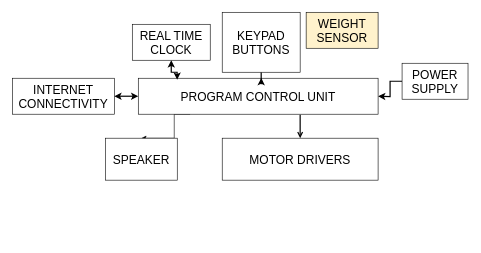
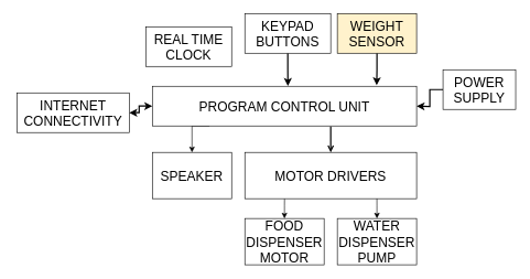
  <mxCell id="0" />
  <mxCell id="1" parent="0" />
  <mxCell id="2" value="" style="edgeStyle=orthogonalEdgeStyle;rounded=0;orthogonalLoop=1;jettySize=auto;html=1;strokeWidth=2;" edge="1" parent="1" source="3"><mxGeometry relative="1" as="geometry"><mxPoint x="630" y="160" as="targetPoint" /></mxGeometry></mxCell>
  <mxCell id="3" value="POWER SUPPLY" style="rounded=0;whiteSpace=wrap;html=1;fontSize=20;" vertex="1" parent="1"><mxGeometry x="670" y="105" width="110" height="60" as="geometry" /></mxCell>
  <mxCell id="4" value="" style="edgeStyle=orthogonalEdgeStyle;rounded=0;orthogonalLoop=1;jettySize=auto;html=1;exitX=0.216;exitY=0.995;exitDx=0;exitDy=0;exitPerimeter=0;entryX=0.5;entryY=0;entryDx=0;entryDy=0;" edge="1" parent="1" target="12"><mxGeometry relative="1" as="geometry"><mxPoint x="316.4" y="190.01" as="sourcePoint" /><mxPoint x="410" y="240.31" as="targetPoint" /><Array as="points"><mxPoint x="290" y="190" /></Array></mxGeometry></mxCell>
  <mxCell id="5" value="" style="edgeStyle=orthogonalEdgeStyle;rounded=0;orthogonalLoop=1;jettySize=auto;html=1;exitX=0.675;exitY=1.018;exitDx=0;exitDy=0;exitPerimeter=0;strokeWidth=2;endArrow=open;" edge="1" parent="1" source="7" target="19"><mxGeometry relative="1" as="geometry" /></mxCell>
  <mxCell id="6" value="" style="edgeStyle=orthogonalEdgeStyle;rounded=0;orthogonalLoop=1;jettySize=auto;html=1;strokeWidth=2;startArrow=classic;startFill=1;" edge="1" parent="1" source="7" target="20"><mxGeometry relative="1" as="geometry" /></mxCell>
  <mxCell id="7" value="PROGRAM CONTROL UNIT" style="rounded=0;whiteSpace=wrap;html=1;fontSize=20;" vertex="1" parent="1"><mxGeometry x="230" y="130" width="400" height="60" as="geometry" /></mxCell>
- <mxCell id="8" value="" style="edgeStyle=orthogonalEdgeStyle;rounded=0;orthogonalLoop=1;jettySize=auto;html=1;entryX=0.162;entryY=0.04;entryDx=0;entryDy=0;entryPerimeter=0;startArrow=classic;startFill=1;strokeWidth=2;" edge="1" parent="1" source="9" target="7"><mxGeometry relative="1" as="geometry" /></mxCell>
  <mxCell id="9" value="REAL TIME CLOCK" style="rounded=0;whiteSpace=wrap;html=1;fontSize=20;" vertex="1" parent="1"><mxGeometry x="220" y="40" width="130" height="60" as="geometry" /></mxCell>
+ <mxCell id="10" value="" style="edgeStyle=orthogonalEdgeStyle;rounded=0;orthogonalLoop=1;jettySize=auto;html=1;entryX=0.849;entryY=-0.026;entryDx=0;entryDy=0;entryPerimeter=0;strokeWidth=2;" edge="1" parent="1" source="11" target="7"><mxGeometry relative="1" as="geometry" /></mxCell>
  <mxCell id="11" value="WEIGHT SENSOR" style="rounded=0;whiteSpace=wrap;html=1;fontSize=20;fillColor=#fff2cc;" vertex="1" parent="1"><mxGeometry x="510" y="20" width="120" height="60" as="geometry" /></mxCell>
- <mxCell id="12" value="SPEAKER" style="rounded=0;whiteSpace=wrap;html=1;fontSize=20;" vertex="1" parent="1"><mxGeometry x="175" y="230" width="120" height="70" as="geometry" /></mxCell>
+ <mxCell id="12" value="SPEAKER" style="rounded=0;whiteSpace=wrap;html=1;fontSize=20;" vertex="1" parent="1"><mxGeometry x="230" y="230" width="120" height="70" as="geometry" /></mxCell>
+ <mxCell id="13" value="" style="edgeStyle=orthogonalEdgeStyle;rounded=0;orthogonalLoop=1;jettySize=auto;html=1;entryX=0.231;entryY=1;entryDx=0;entryDy=0;entryPerimeter=0;endArrow=none;endFill=0;startArrow=classic;startFill=1;" edge="1" parent="1" source="14" target="19"><mxGeometry relative="1" as="geometry" /></mxCell>
+ <mxCell id="14" value="FOOD DISPENSER MOTOR" style="rounded=0;whiteSpace=wrap;html=1;fontSize=20;" vertex="1" parent="1"><mxGeometry x="370" y="330" width="120" height="70" as="geometry" /></mxCell>
  <mxCell id="15" value="" style="edgeStyle=orthogonalEdgeStyle;rounded=0;orthogonalLoop=1;jettySize=auto;html=1;entryX=0.513;entryY=-0.006;entryDx=0;entryDy=0;entryPerimeter=0;strokeWidth=2;" edge="1" parent="1" source="16" target="7"><mxGeometry relative="1" as="geometry" /></mxCell>
- <mxCell id="16" value="KEYPAD BUTTONS" style="rounded=0;whiteSpace=wrap;html=1;fontSize=20;" vertex="1" parent="1"><mxGeometry x="370" y="20" width="130" height="100" as="geometry" /></mxCell>
+ <mxCell id="16" value="KEYPAD BUTTONS" style="rounded=0;whiteSpace=wrap;html=1;fontSize=20;" vertex="1" parent="1"><mxGeometry x="370" y="20" width="130" height="60" as="geometry" /></mxCell>
+ <mxCell id="17" value="" style="edgeStyle=orthogonalEdgeStyle;rounded=0;orthogonalLoop=1;jettySize=auto;html=1;entryX=0.769;entryY=0.993;entryDx=0;entryDy=0;entryPerimeter=0;endArrow=none;endFill=0;startArrow=classic;startFill=1;" edge="1" parent="1" source="18" target="19"><mxGeometry relative="1" as="geometry" /></mxCell>
+ <mxCell id="18" value="WATER DISPENSER PUMP" style="rounded=0;whiteSpace=wrap;html=1;fontSize=20;" vertex="1" parent="1"><mxGeometry x="510" y="330" width="120" height="70" as="geometry" /></mxCell>
  <mxCell id="19" value="MOTOR DRIVERS" style="rounded=0;whiteSpace=wrap;html=1;fontSize=20;" vertex="1" parent="1"><mxGeometry x="370" y="230" width="260" height="70" as="geometry" /></mxCell>
- <mxCell id="20" value="INTERNET CONNECTIVITY" style="rounded=0;whiteSpace=wrap;html=1;fontSize=20;" vertex="1" parent="1"><mxGeometry x="20" y="130" width="170" height="60" as="geometry" /></mxCell>
+ <mxCell id="20" value="INTERNET CONNECTIVITY" style="rounded=0;whiteSpace=wrap;html=1;fontSize=20;" vertex="1" parent="1"><mxGeometry x="25" y="140" width="170" height="60" as="geometry" /></mxCell>
